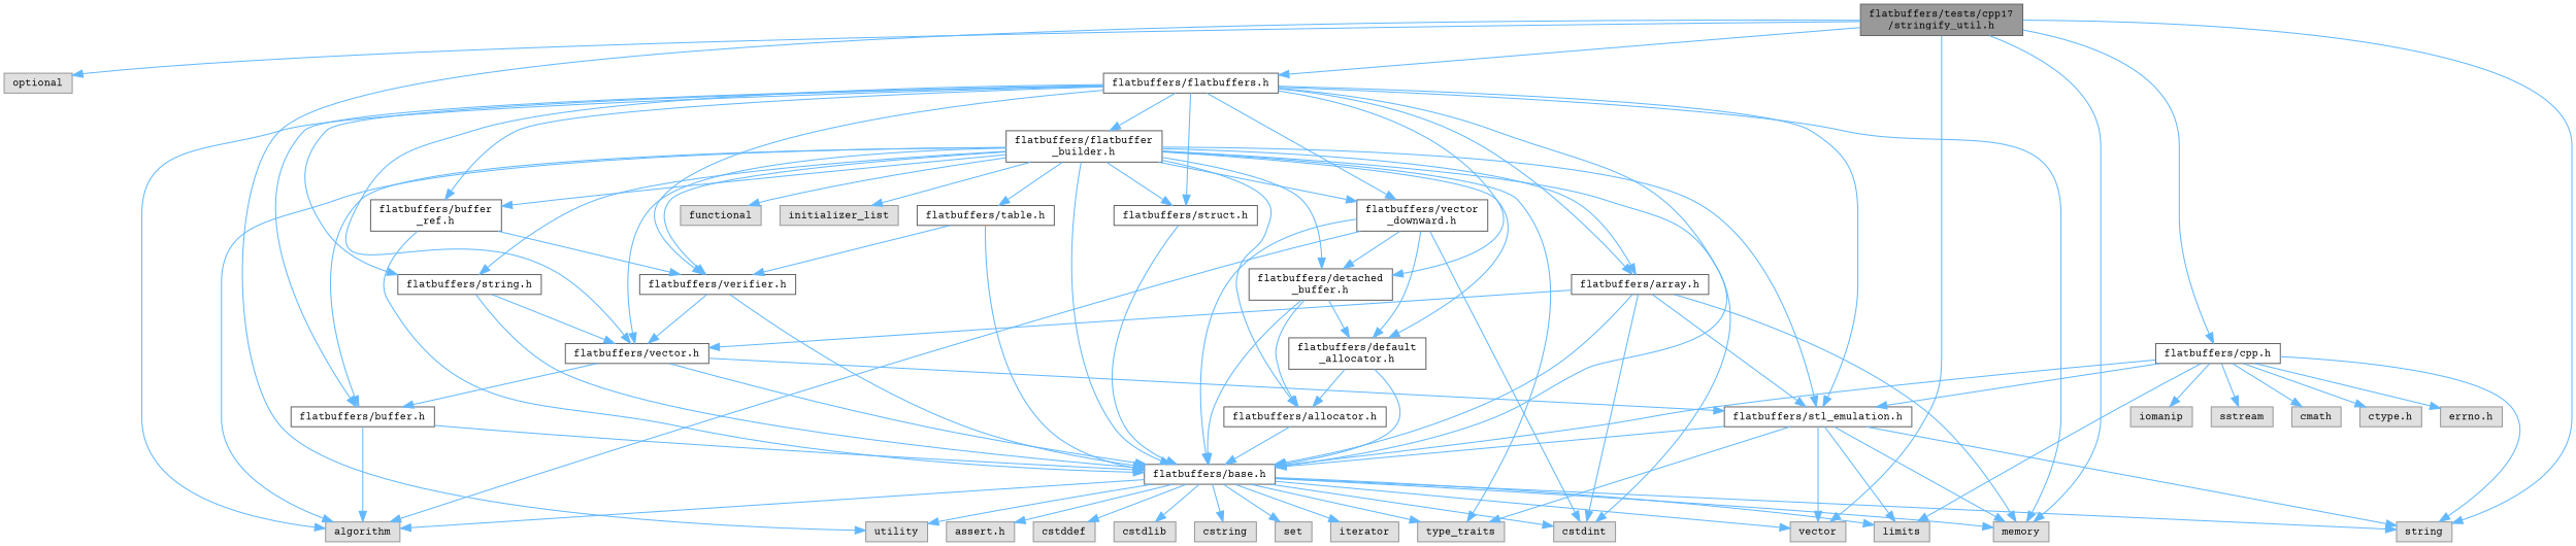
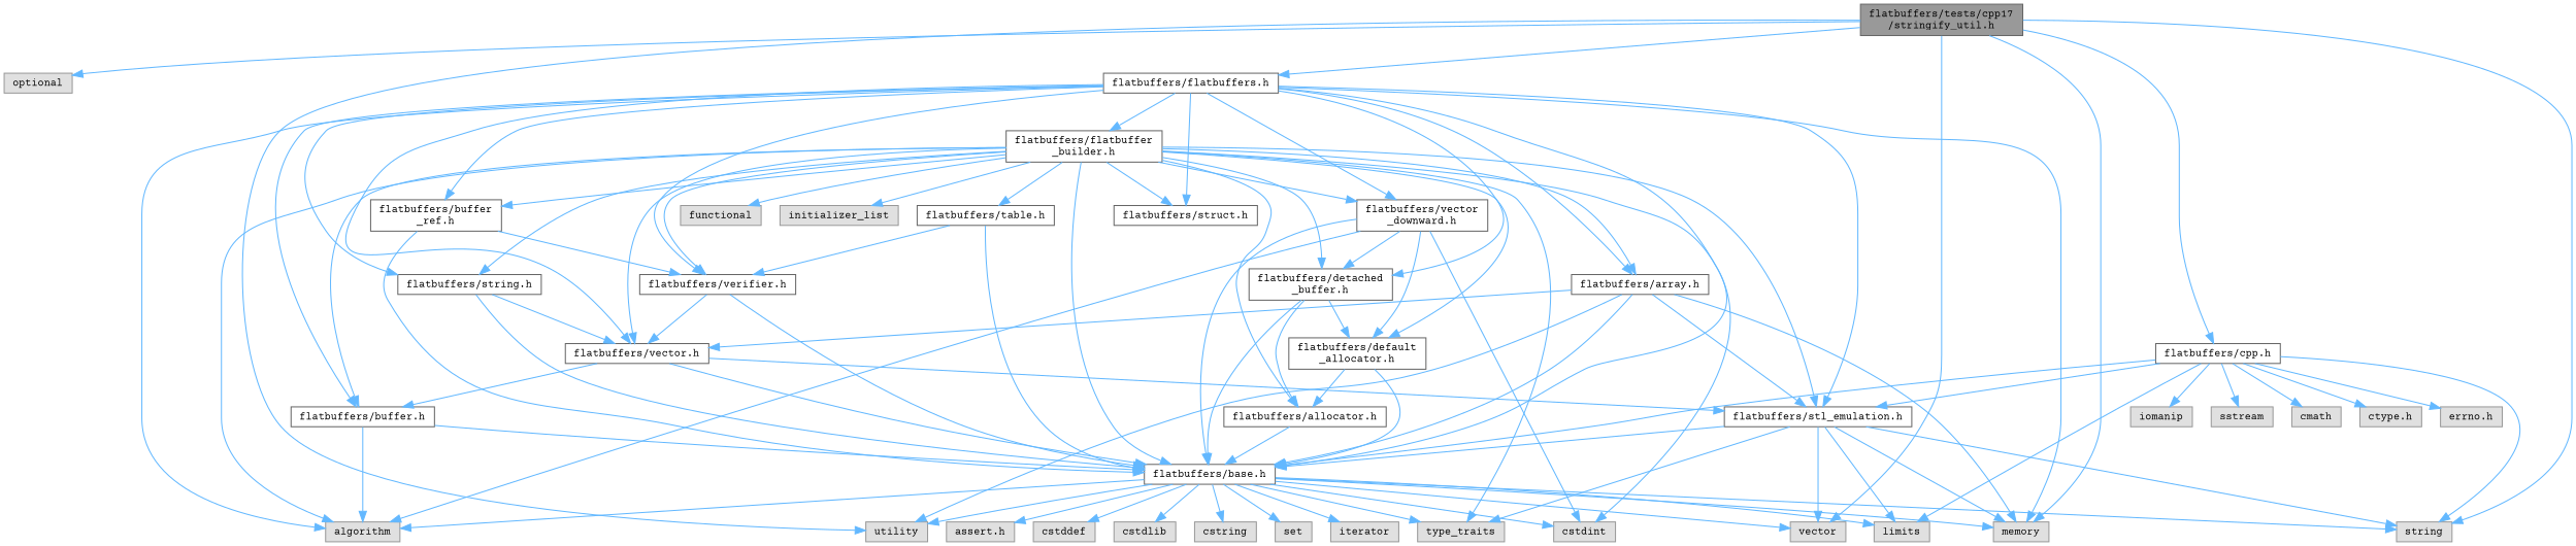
  digraph {
    fontname="Courier Prime"
    node [color=grey60 fillcolor="#E0E0E0" fontname="Courier Prime" fontsize=10 shape=box style=filled]
    edge [color=steelblue1 fontname="Courier Prime" fontsize=10 labelfontname=Helvetica labelfontsize=10 style=solid]
    n1 [color=gray40 fillcolor=grey60 fontcolor=black height=0.2 label="flatbuffers/tests/cpp17\l/stringify_util.h" width=0.4]
    n2 [height=0.2 label=optional width=0.4]
    n3 [height=0.2 label=string width=0.4]
    n4 [height=0.2 label=utility width=0.4]
    n5 [height=0.2 label=vector width=0.4]
    n6 [color=grey40 fillcolor=white height=0.2 label="flatbuffers/flatbuffers.h" width=0.4]
    n7 [color=grey40 fillcolor=white height=0.2 label="flatbuffers/cpp.h" width=0.4]
    n8 [height=0.2 label=memory width=0.4]
    n9 [height=0.2 label=type_traits width=0.4]
    n10 [height=0.2 label=algorithm width=0.4]
    n11 [color=grey40 fillcolor=white height=0.2 label="flatbuffers/array.h" width=0.4]
    n12 [color=grey40 fillcolor=white height=0.2 label="flatbuffers/base.h" width=0.4]
    n13 [color=grey40 fillcolor=white height=0.2 label="flatbuffers/stl_emulation.h" width=0.4]
    n14 [color=grey40 fillcolor=white height=0.2 label="flatbuffers/vector.h" width=0.4]
    n15 [color=grey40 fillcolor=white height=0.2 label="flatbuffers/buffer.h" width=0.4]
    n16 [color=grey40 fillcolor=white height=0.2 label="flatbuffers/buffer\l_ref.h" width=0.4]
    n17 [color=grey40 fillcolor=white height=0.2 label="flatbuffers/verifier.h" width=0.4]
    n18 [color=grey40 fillcolor=white height=0.2 label="flatbuffers/detached\l_buffer.h" width=0.4]
    n19 [color=grey40 fillcolor=white height=0.2 label="flatbuffers/flatbuffer\l_builder.h" width=0.4]
    n20 [color=grey40 fillcolor=white height=0.2 label="flatbuffers/string.h" width=0.4]
    n21 [color=grey40 fillcolor=white height=0.2 label="flatbuffers/struct.h" width=0.4]
    n22 [color=grey40 fillcolor=white height=0.2 label="flatbuffers/vector\l_downward.h" width=0.4]
    n23 [height=0.2 label=limits width=0.4]
    n24 [height=0.2 label="ctype.h" width=0.4]
    n25 [height=0.2 label="errno.h" width=0.4]
    n26 [height=0.2 label=iomanip width=0.4]
    n27 [height=0.2 label=sstream width=0.4]
    n28 [height=0.2 label=cmath width=0.4]
    n29 [height=0.2 label=cstdint width=0.4]
    n30 [height=0.2 label="assert.h" width=0.4]
    n31 [height=0.2 label=cstddef width=0.4]
    n32 [height=0.2 label=cstdlib width=0.4]
    n33 [height=0.2 label=cstring width=0.4]
    n34 [height=0.2 label=set width=0.4]
    n35 [height=0.2 label=iterator width=0.4]
    n36 [color=grey40 fillcolor=white height=0.2 label="flatbuffers/allocator.h" width=0.4]
    n37 [color=grey40 fillcolor=white height=0.2 label="flatbuffers/default\l_allocator.h" width=0.4]
    n38 [color=grey40 fillcolor=white height=0.2 label="flatbuffers/table.h" width=0.4]
    n39 [height=0.2 label=functional width=0.4]
    n40 [height=0.2 label=initializer_list width=0.4]
    n1 -> n2
    n1 -> n3
    n1 -> n4
    n1 -> n5
    n1 -> n6
    n1 -> n7
    n1 -> n8
    n6 -> n8
    n6 -> n10
    n6 -> n11
    n6 -> n12
    n6 -> n13
    n6 -> n14
    n6 -> n15
    n6 -> n16
    n6 -> n17
    n6 -> n18
    n6 -> n19
    n6 -> n20
    n6 -> n21
    n6 -> n22
    n7 -> n3
    n7 -> n12
    n7 -> n13
    n7 -> n23
    n7 -> n24
    n7 -> n25
    n7 -> n26
    n7 -> n27
    n7 -> n28
    n11 -> n8
    n11 -> n12
    n11 -> n13
    n11 -> n14
-   n11 -> n29
+   n11 -> n4
    n12 -> n3
    n12 -> n4
    n12 -> n5
    n12 -> n8
    n12 -> n9
    n12 -> n10
    n12 -> n23
    n12 -> n29
    n12 -> n30
    n12 -> n31
    n12 -> n32
    n12 -> n33
    n12 -> n34
    n12 -> n35
    n13 -> n3
    n13 -> n5
    n13 -> n8
    n13 -> n9
    n13 -> n12
    n13 -> n23
    n14 -> n12
    n14 -> n13
    n14 -> n15
    n15 -> n10
    n15 -> n12
    n16 -> n12
    n16 -> n17
    n17 -> n12
    n17 -> n14
    n18 -> n12
    n18 -> n36
    n18 -> n37
    n19 -> n9
    n19 -> n10
    n19 -> n11
    n19 -> n12
    n19 -> n13
    n19 -> n14
    n19 -> n15
    n19 -> n16
    n19 -> n17
    n19 -> n18
    n19 -> n20
    n19 -> n21
    n19 -> n22
    n19 -> n29
    n19 -> n36
    n19 -> n37
    n19 -> n38
    n19 -> n39
    n19 -> n40
    n20 -> n12
    n20 -> n14
-   n21 -> n12
    n22 -> n10
    n22 -> n12
    n22 -> n18
    n22 -> n29
    n22 -> n37
    n36 -> n12
    n37 -> n12
    n37 -> n36
    n38 -> n12
    n38 -> n17
  }
